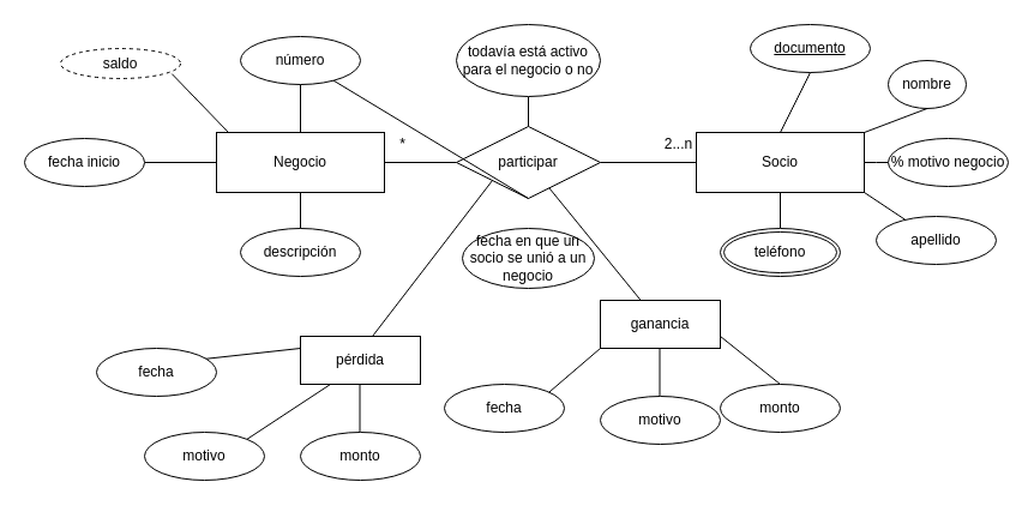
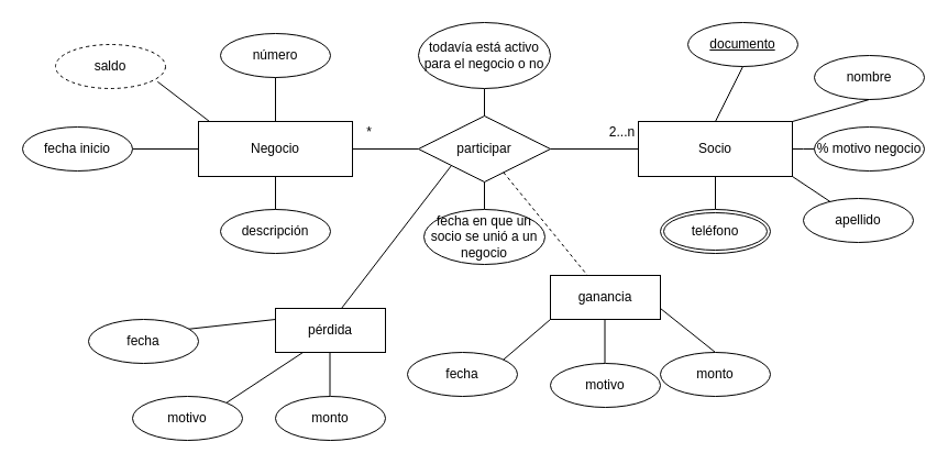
  <mxCell id="0" />
  <mxCell id="1" parent="0" />
  <mxCell id="2" value="Socio" style="whiteSpace=wrap;html=1;align=center;" vertex="1" parent="1"><mxGeometry x="580" y="110" width="140" height="50" as="geometry" /></mxCell>
  <mxCell id="3" value="número" style="ellipse;whiteSpace=wrap;html=1;align=center;" vertex="1" parent="1"><mxGeometry x="200" y="30" width="100" height="40" as="geometry" /></mxCell>
  <mxCell id="4" value="descripción" style="ellipse;whiteSpace=wrap;html=1;align=center;" vertex="1" parent="1"><mxGeometry x="200" y="190" width="100" height="40" as="geometry" /></mxCell>
  <mxCell id="5" value="participar" style="shape=rhombus;perimeter=rhombusPerimeter;whiteSpace=wrap;html=1;align=center;" vertex="1" parent="1"><mxGeometry x="380" y="105" width="120" height="60" as="geometry" /></mxCell>
  <mxCell id="6" value="Negocio" style="whiteSpace=wrap;html=1;align=center;" vertex="1" parent="1"><mxGeometry x="180" y="110" width="140" height="50" as="geometry" /></mxCell>
- <mxCell id="7" value="nombre" style="ellipse;whiteSpace=wrap;html=1;align=center;" vertex="1" parent="1"><mxGeometry x="740" y="50" width="65" height="40" as="geometry" /></mxCell>
+ <mxCell id="7" value="nombre" style="ellipse;whiteSpace=wrap;html=1;align=center;" vertex="1" parent="1"><mxGeometry x="740" y="50" width="100" height="40" as="geometry" /></mxCell>
  <mxCell id="8" value="apellido" style="ellipse;whiteSpace=wrap;html=1;align=center;" vertex="1" parent="1"><mxGeometry x="730" y="180" width="100" height="40" as="geometry" /></mxCell>
  <mxCell id="9" value="documento" style="ellipse;whiteSpace=wrap;html=1;align=center;fontStyle=4;" vertex="1" parent="1"><mxGeometry x="625" y="20" width="100" height="40" as="geometry" /></mxCell>
  <mxCell id="10" value="" style="endArrow=none;html=1;rounded=0;entryX=0;entryY=0.5;entryDx=0;entryDy=0;exitX=1;exitY=0.5;exitDx=0;exitDy=0;" edge="1" parent="1" source="6" target="5"><mxGeometry relative="1" as="geometry"><mxPoint x="350" y="190" as="sourcePoint" /><mxPoint x="440" y="190" as="targetPoint" /><Array as="points" /></mxGeometry></mxCell>
  <mxCell id="11" value="" style="endArrow=none;html=1;rounded=0;entryX=0;entryY=0.5;entryDx=0;entryDy=0;exitX=1;exitY=0.5;exitDx=0;exitDy=0;" edge="1" parent="1" source="5" target="2"><mxGeometry relative="1" as="geometry"><mxPoint x="350" y="190" as="sourcePoint" /><mxPoint x="510" y="190" as="targetPoint" /></mxGeometry></mxCell>
  <mxCell id="12" value="" style="endArrow=none;html=1;rounded=0;exitX=0.5;exitY=1;exitDx=0;exitDy=0;entryX=0.5;entryY=0;entryDx=0;entryDy=0;" edge="1" parent="1" source="3" target="6"><mxGeometry relative="1" as="geometry"><mxPoint x="350" y="190" as="sourcePoint" /><mxPoint x="510" y="190" as="targetPoint" /></mxGeometry></mxCell>
  <mxCell id="13" value="" style="endArrow=none;html=1;rounded=0;exitX=0.5;exitY=1;exitDx=0;exitDy=0;entryX=0.5;entryY=0;entryDx=0;entryDy=0;" edge="1" parent="1" source="6" target="4"><mxGeometry relative="1" as="geometry"><mxPoint x="350" y="190" as="sourcePoint" /><mxPoint x="510" y="190" as="targetPoint" /></mxGeometry></mxCell>
  <mxCell id="14" value="" style="endArrow=none;html=1;rounded=0;entryX=0.5;entryY=1;entryDx=0;entryDy=0;exitX=0.5;exitY=0;exitDx=0;exitDy=0;" edge="1" parent="1" target="2"><mxGeometry relative="1" as="geometry"><mxPoint x="650" y="190" as="sourcePoint" /><mxPoint x="510" y="190" as="targetPoint" /></mxGeometry></mxCell>
  <mxCell id="15" value="" style="endArrow=none;html=1;rounded=0;entryX=0.5;entryY=1;entryDx=0;entryDy=0;exitX=0.5;exitY=0;exitDx=0;exitDy=0;" edge="1" parent="1" source="2" target="9"><mxGeometry relative="1" as="geometry"><mxPoint x="350" y="190" as="sourcePoint" /><mxPoint x="510" y="190" as="targetPoint" /></mxGeometry></mxCell>
  <mxCell id="16" value="" style="endArrow=none;html=1;rounded=0;exitX=0.5;exitY=1;exitDx=0;exitDy=0;entryX=1;entryY=0;entryDx=0;entryDy=0;" edge="1" parent="1" source="7" target="2"><mxGeometry relative="1" as="geometry"><mxPoint x="350" y="190" as="sourcePoint" /><mxPoint x="510" y="190" as="targetPoint" /></mxGeometry></mxCell>
  <mxCell id="17" value="" style="endArrow=none;html=1;rounded=0;exitX=1;exitY=1;exitDx=0;exitDy=0;" edge="1" parent="1" source="2" target="8"><mxGeometry relative="1" as="geometry"><mxPoint x="350" y="190" as="sourcePoint" /><mxPoint x="510" y="190" as="targetPoint" /></mxGeometry></mxCell>
  <mxCell id="18" value="*" style="text;html=1;align=center;verticalAlign=middle;resizable=0;points=[];autosize=1;strokeColor=none;fillColor=none;" vertex="1" parent="1"><mxGeometry x="320" y="105" width="30" height="30" as="geometry" /></mxCell>
  <mxCell id="19" value="2...n" style="text;html=1;align=center;verticalAlign=middle;resizable=0;points=[];autosize=1;strokeColor=none;fillColor=none;" vertex="1" parent="1"><mxGeometry x="540" y="105" width="50" height="30" as="geometry" /></mxCell>
  <mxCell id="20" value="teléfono" style="ellipse;shape=doubleEllipse;margin=3;whiteSpace=wrap;html=1;align=center;" vertex="1" parent="1"><mxGeometry x="600" y="190" width="100" height="40" as="geometry" /></mxCell>
  <mxCell id="21" value="" style="endArrow=none;html=1;rounded=0;entryX=0;entryY=0.5;entryDx=0;entryDy=0;" edge="1" parent="1" target="6"><mxGeometry relative="1" as="geometry"><mxPoint x="120" y="135" as="sourcePoint" /><mxPoint x="560" y="190" as="targetPoint" /></mxGeometry></mxCell>
  <mxCell id="22" value="fecha inicio" style="ellipse;whiteSpace=wrap;html=1;align=center;" vertex="1" parent="1"><mxGeometry y="115" width="100" height="40" as="geometry" x="20" /></mxCell>
- <mxCell id="23" value="" style="endArrow=none;html=1;rounded=0;exitX=0.5;exitY=1;exitDx=0;exitDy=0;" edge="1" parent="1" source="5" target="3"><mxGeometry relative="1" as="geometry"><mxPoint x="400" y="190" as="sourcePoint" /><mxPoint x="440" y="220" as="targetPoint" /></mxGeometry></mxCell>
+ <mxCell id="23" value="" style="endArrow=none;html=1;rounded=0;exitX=0.5;exitY=1;exitDx=0;exitDy=0;" edge="1" parent="1" source="5" target="24"><mxGeometry relative="1" as="geometry"><mxPoint x="400" y="190" as="sourcePoint" /><mxPoint x="440" y="220" as="targetPoint" /></mxGeometry></mxCell>
  <mxCell id="24" value="fecha en que un socio se unió a un negocio" style="ellipse;whiteSpace=wrap;html=1;align=center;" vertex="1" parent="1"><mxGeometry x="385" y="190" width="110" height="50" as="geometry" /></mxCell>
  <mxCell id="25" value="" style="endArrow=none;html=1;rounded=0;exitX=0.5;exitY=0;exitDx=0;exitDy=0;" edge="1" parent="1" source="5" target="26"><mxGeometry relative="1" as="geometry"><mxPoint x="400" y="180" as="sourcePoint" /><mxPoint x="440" y="60" as="targetPoint" /></mxGeometry></mxCell>
  <mxCell id="26" value="todavía está activo para el negocio o no" style="ellipse;whiteSpace=wrap;html=1;align=center;" vertex="1" parent="1"><mxGeometry x="380" y="20" width="120" height="60" as="geometry" /></mxCell>
  <mxCell id="27" value="" style="endArrow=none;html=1;rounded=0;exitX=1;exitY=0.5;exitDx=0;exitDy=0;" edge="1" parent="1" source="2" target="28"><mxGeometry relative="1" as="geometry"><mxPoint x="400" y="180" as="sourcePoint" /><mxPoint x="560" y="70" as="targetPoint" /><Array as="points"><mxPoint x="730" y="135" /></Array></mxGeometry></mxCell>
  <mxCell id="28" value="% motivo negocio" style="ellipse;whiteSpace=wrap;html=1;align=center;" vertex="1" parent="1"><mxGeometry x="740" y="115" width="100" height="40" as="geometry" /></mxCell>
- <mxCell id="29" value="" style="endArrow=none;html=1;rounded=0;" edge="1" parent="1" source="5" target="30"><mxGeometry relative="1" as="geometry"><mxPoint x="380" y="210" as="sourcePoint" /><mxPoint x="520" y="260" as="targetPoint" /></mxGeometry></mxCell>
+ <mxCell id="29" value="" style="endArrow=none;html=1;rounded=0;dashed=1;" edge="1" parent="1" source="5" target="30"><mxGeometry relative="1" as="geometry"><mxPoint x="380" y="210" as="sourcePoint" /><mxPoint x="520" y="260" as="targetPoint" /></mxGeometry></mxCell>
  <mxCell id="30" value="ganancia" style="whiteSpace=wrap;html=1;align=center;" vertex="1" parent="1"><mxGeometry x="500" y="250" width="100" height="40" as="geometry" /></mxCell>
  <mxCell id="31" value="" style="endArrow=none;html=1;rounded=0;entryX=0;entryY=1;entryDx=0;entryDy=0;" edge="1" parent="1" target="30"><mxGeometry relative="1" as="geometry"><mxPoint x="430" y="350" as="sourcePoint" /><mxPoint x="540" y="200" as="targetPoint" /></mxGeometry></mxCell>
  <mxCell id="32" value="" style="endArrow=none;html=1;rounded=0;entryX=1;entryY=0.75;entryDx=0;entryDy=0;exitX=0.5;exitY=0;exitDx=0;exitDy=0;" edge="1" parent="1" source="34" target="30"><mxGeometry relative="1" as="geometry"><mxPoint x="610" y="350" as="sourcePoint" /><mxPoint x="540" y="200" as="targetPoint" /></mxGeometry></mxCell>
  <mxCell id="33" value="fecha" style="ellipse;whiteSpace=wrap;html=1;align=center;" vertex="1" parent="1"><mxGeometry x="370" y="320" width="100" height="40" as="geometry" /></mxCell>
  <mxCell id="34" value="monto" style="ellipse;whiteSpace=wrap;html=1;align=center;" vertex="1" parent="1"><mxGeometry x="600" y="320" width="100" height="40" as="geometry" /></mxCell>
  <mxCell id="35" value="" style="endArrow=none;html=1;rounded=0;" edge="1" parent="1"><mxGeometry relative="1" as="geometry"><mxPoint x="549.5" y="330" as="sourcePoint" /><mxPoint x="549.5" y="290" as="targetPoint" /></mxGeometry></mxCell>
  <mxCell id="36" value="motivo" style="ellipse;whiteSpace=wrap;html=1;align=center;" vertex="1" parent="1"><mxGeometry x="500" y="330" width="100" height="40" as="geometry" /></mxCell>
- <mxCell id="37" value="saldo" style="ellipse;whiteSpace=wrap;html=1;align=center;dashed=1;" vertex="1" parent="1"><mxGeometry x="50" y="40" width="100" height="25" as="geometry" /></mxCell>
+ <mxCell id="37" value="saldo" style="ellipse;whiteSpace=wrap;html=1;align=center;dashed=1;" vertex="1" parent="1"><mxGeometry x="50" y="40" width="100" height="40" as="geometry" /></mxCell>
  <mxCell id="38" value="" style="endArrow=none;html=1;rounded=0;entryX=0.928;entryY=0.845;entryDx=0;entryDy=0;entryPerimeter=0;" edge="1" parent="1" target="37"><mxGeometry relative="1" as="geometry"><mxPoint x="190" y="110" as="sourcePoint" /><mxPoint x="540" y="200" as="targetPoint" /></mxGeometry></mxCell>
  <mxCell id="39" value="" style="endArrow=none;html=1;rounded=0;exitX=0;exitY=1;exitDx=0;exitDy=0;" edge="1" parent="1" source="5"><mxGeometry relative="1" as="geometry"><mxPoint x="350" y="200" as="sourcePoint" /><mxPoint x="310" y="280" as="targetPoint" /></mxGeometry></mxCell>
  <mxCell id="40" value="pérdida" style="whiteSpace=wrap;html=1;align=center;" vertex="1" parent="1"><mxGeometry x="250" y="280" width="100" height="40" as="geometry" /></mxCell>
  <mxCell id="41" value="" style="endArrow=none;html=1;rounded=0;entryX=0;entryY=0.25;entryDx=0;entryDy=0;" edge="1" parent="1" target="40"><mxGeometry relative="1" as="geometry"><mxPoint x="160" y="300" as="sourcePoint" /><mxPoint x="290" y="230" as="targetPoint" /></mxGeometry></mxCell>
  <mxCell id="42" value="fecha" style="ellipse;whiteSpace=wrap;html=1;align=center;" vertex="1" parent="1"><mxGeometry x="80" y="290" width="100" height="40" as="geometry" /></mxCell>
  <mxCell id="43" value="" style="endArrow=none;html=1;rounded=0;" edge="1" parent="1"><mxGeometry relative="1" as="geometry"><mxPoint x="299.5" y="360" as="sourcePoint" /><mxPoint x="299.5" y="320" as="targetPoint" /></mxGeometry></mxCell>
  <mxCell id="44" value="motivo" style="ellipse;whiteSpace=wrap;html=1;align=center;" vertex="1" parent="1"><mxGeometry x="120" y="360" width="100" height="40" as="geometry" /></mxCell>
  <mxCell id="45" value="" style="endArrow=none;html=1;rounded=0;exitX=1;exitY=0;exitDx=0;exitDy=0;entryX=0.25;entryY=1;entryDx=0;entryDy=0;" edge="1" parent="1" source="44" target="40"><mxGeometry relative="1" as="geometry"><mxPoint x="350" y="200" as="sourcePoint" /><mxPoint x="510" y="200" as="targetPoint" /></mxGeometry></mxCell>
  <mxCell id="46" value="monto" style="ellipse;whiteSpace=wrap;html=1;align=center;" vertex="1" parent="1"><mxGeometry x="250" y="360" width="100" height="40" as="geometry" /></mxCell>
